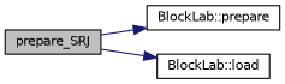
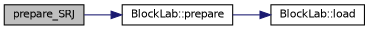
  digraph {
    rankdir=LR
    node [color=black fillcolor=white fontname=Helvetica fontsize=10 shape=record style=filled]
    edge [color=midnightblue fontname=Helvetica fontsize=10 labelfontname=Helvetica labelfontsize=10 style=solid]
    n1 [fillcolor=grey75 fontcolor=black height=0.2 label=prepare_SRJ width=0.4]
    n2 [height=0.2 label="BlockLab::prepare" width=0.4]
    n3 [height=0.2 label="BlockLab::load" width=0.4]
    n1 -> n2
-   n1 -> n3
+   n2 -> n3
  }
